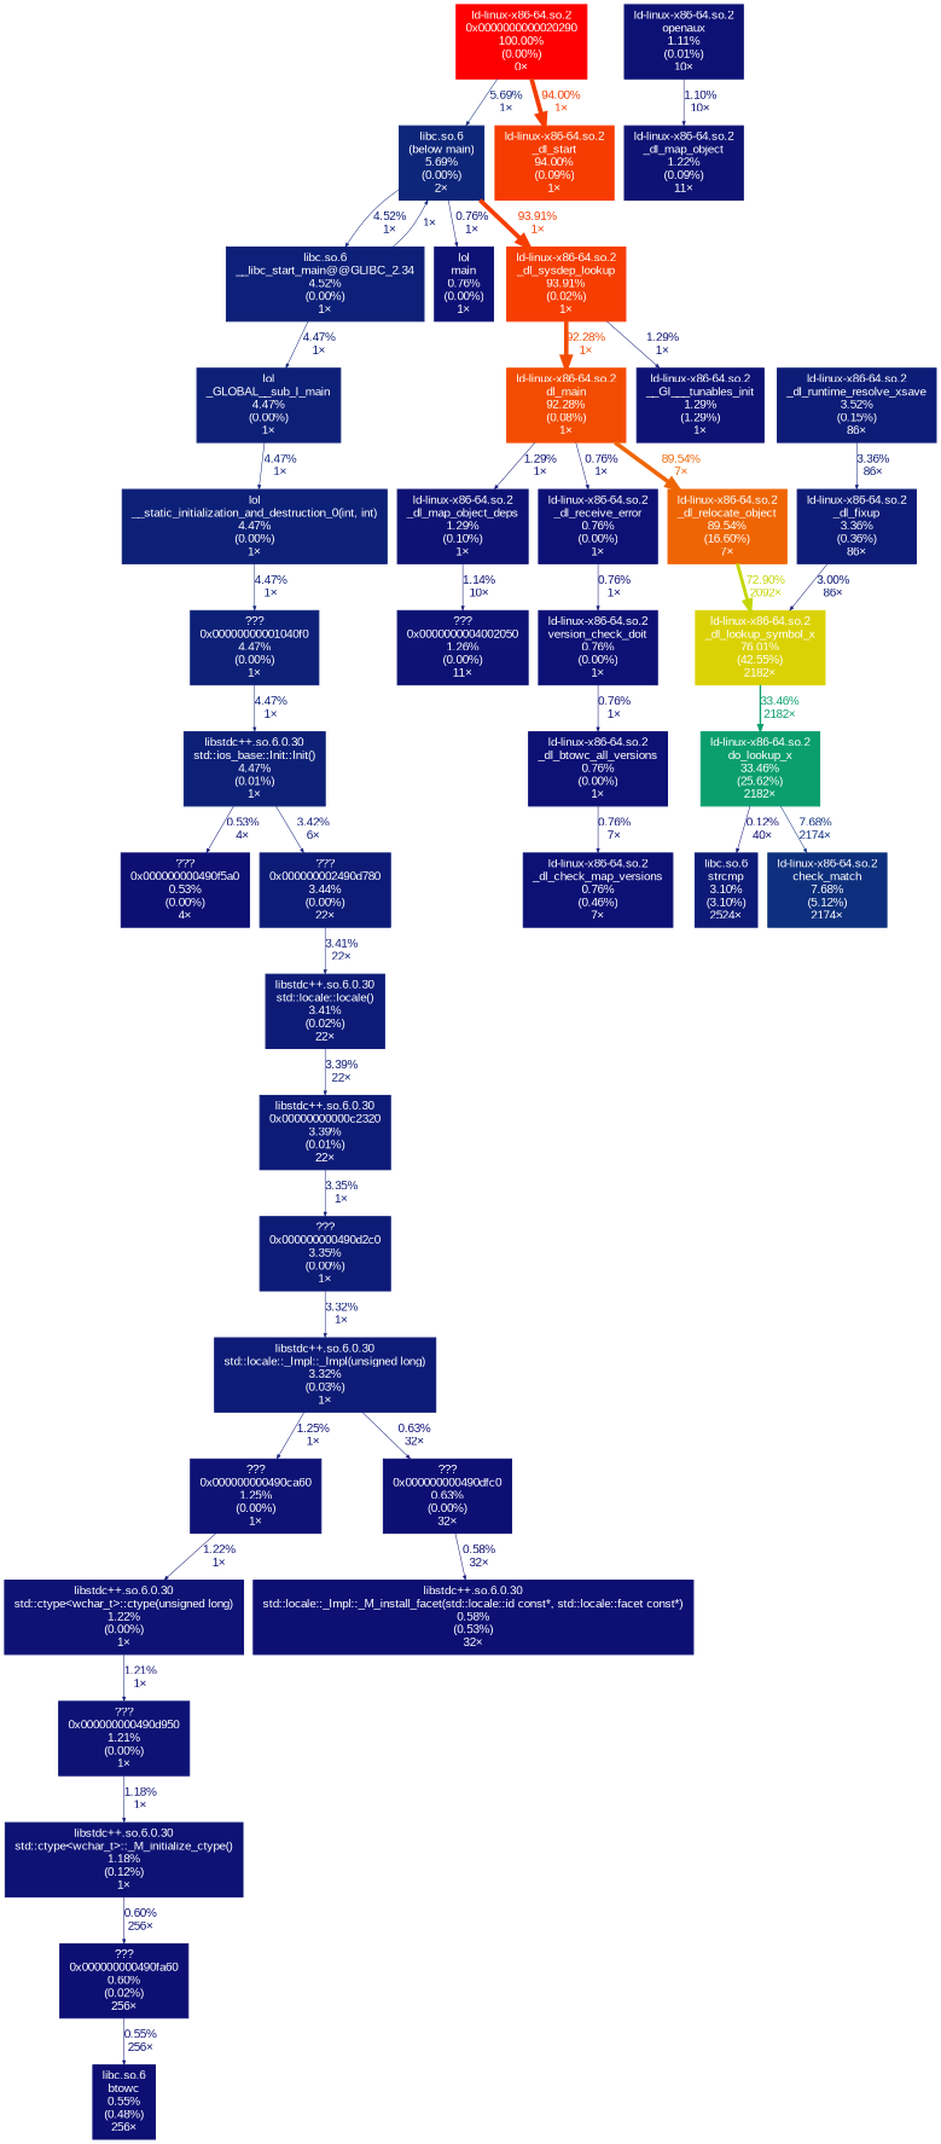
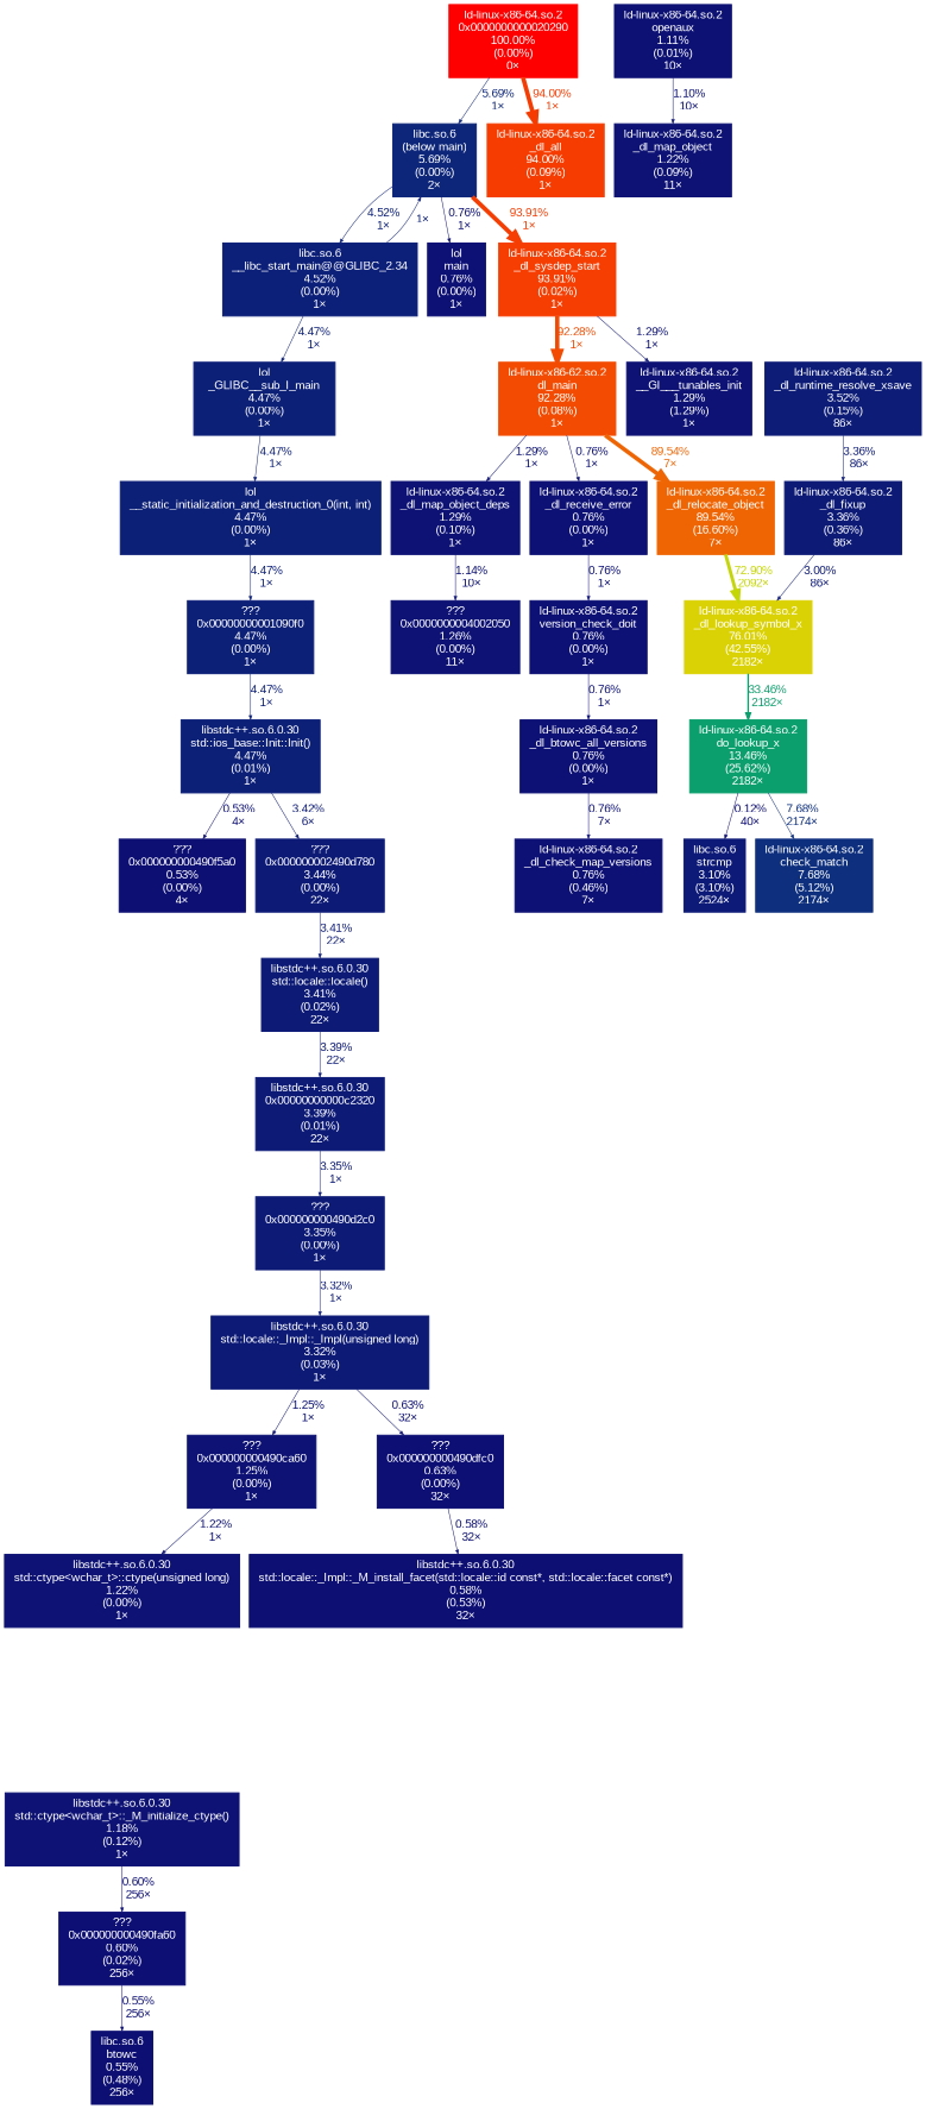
  digraph {
    fontname=Arial
    nodesep=0.125
    ranksep=0.25
    node [color="#0d1274" fontcolor="#ffffff" fontname=Arial fontsize=10.00 shape=box style=filled]
    edge [arrowsize=0.35 color="#0d1274" fontcolor="#0d1274" fontname=Arial fontsize=10.00 labeldistance=0.50 penwidth=0.50]
    n1 [color="#0d267a" height=0 label="libc.so.6\n(below main)\n5.69%\n(0.00%)\n2×" width=0]
    n2 [color="#0d2079" height=0 label="libc.so.6\n__libc_start_main@@GLIBC_2.34\n4.52%\n(0.00%)\n1×" width=0]
    n3 [color="#0d1074" height=0 label="lol\nmain\n0.76%\n(0.00%)\n1×" width=0]
-   n4 [color="#f63d02" height=0 label="ld-linux-x86-64.so.2\n_dl_sysdep_lookup\n93.91%\n(0.02%)\n1×" width=0]
-   n5 [color="#0d2078" height=0 label="lol\n_GLOBAL__sub_I_main\n4.47%\n(0.00%)\n1×" width=0]
+   n4 [color="#f63d02" height=0 label="ld-linux-x86-64.so.2\n_dl_sysdep_start\n93.91%\n(0.02%)\n1×" width=0]
+   n5 [color="#0d2078" height=0 label="lol\n_GLIBC__sub_I_main\n4.47%\n(0.00%)\n1×" width=0]
    n6 [color="#0d2078" height=0 label="lol\n__static_initialization_and_destruction_0(int, int)\n4.47%\n(0.00%)\n1×" width=0]
    n7 [color="#ff0000" height=0 label="ld-linux-x86-64.so.2\n0x0000000000020290\n100.00%\n(0.00%)\n0×" width=0]
-   n8 [color="#f63c01" height=0 label="ld-linux-x86-64.so.2\n_dl_start\n94.00%\n(0.09%)\n1×" width=0]
+   n8 [color="#f63c01" height=0 label="ld-linux-x86-64.so.2\n_dl_all\n94.00%\n(0.09%)\n1×" width=0]
    n9 [height=0 label="ld-linux-x86-64.so.2\n__GI___tunables_init\n1.29%\n(1.29%)\n1×" width=0]
-   n10 [color="#f34c02" height=0 label="ld-linux-x86-64.so.2\ndl_main\n92.28%\n(0.08%)\n1×" width=0]
+   n10 [color="#f34c02" height=0 label="ld-linux-x86-62.so.2\ndl_main\n92.28%\n(0.08%)\n1×" width=0]
    n11 [color="#0d1b77" height=0 label="libstdc++.so.6.0.30\n0x00000000000c2320\n3.39%\n(0.01%)\n22×" width=0]
    n12 [color="#0d1b77" height=0 label="???\n0x000000000490d2c0\n3.35%\n(0.00%)\n1×" width=0]
    n13 [color="#0d1b77" height=0 label="libstdc++.so.6.0.30\nstd::locale::_Impl::_Impl(unsigned long)\n3.32%\n(0.03%)\n1×" width=0]
    n14 [height=0 label="???\n0x000000000490ca60\n1.25%\n(0.00%)\n1×" width=0]
    n15 [color="#0d0f74" height=0 label="???\n0x000000000490dfc0\n0.63%\n(0.00%)\n32×" width=0]
-   n16 [color="#0d2078" height=0 label="???\n0x00000000001040f0\n4.47%\n(0.00%)\n1×" width=0]
+   n16 [color="#0d2078" height=0 label="???\n0x00000000001090f0\n4.47%\n(0.00%)\n1×" width=0]
    n17 [color="#0d2078" height=0 label="libstdc++.so.6.0.30\nstd::ios_base::Init::Init()\n4.47%\n(0.01%)\n1×" width=0]
    n18 [color="#0d1b77" height=0 label="???\n0x000000002490d780\n3.44%\n(0.00%)\n22×" width=0]
    n19 [color="#0d0f73" height=0 label="???\n0x000000000490f5a0\n0.53%\n(0.00%)\n4×" width=0]
    n20 [color="#0d1b77" height=0 label="libstdc++.so.6.0.30\nstd::locale::locale()\n3.41%\n(0.02%)\n22×" width=0]
    n21 [height=0 label="???\n0x0000000004002050\n1.26%\n(0.00%)\n11×" width=0]
    n22 [color="#0d1174" height=0 label="ld-linux-x86-64.so.2\nopenaux\n1.11%\n(0.01%)\n10×" width=0]
    n23 [height=0 label="ld-linux-x86-64.so.2\n_dl_map_object\n1.22%\n(0.09%)\n11×" width=0]
    n24 [height=0 label="libstdc++.so.6.0.30\nstd::ctype<wchar_t>::ctype(unsigned long)\n1.22%\n(0.00%)\n1×" width=0]
-   n25 [height=0 label="???\n0x000000000490d950\n1.21%\n(0.00%)\n1×" width=0]
    n26 [height=0 label="libstdc++.so.6.0.30\nstd::ctype<wchar_t>::_M_initialize_ctype()\n1.18%\n(0.12%)\n1×" width=0]
    n27 [color="#0d0f73" height=0 label="libstdc++.so.6.0.30\nstd::locale::_Impl::_M_install_facet(std::locale::id const*, std::locale::facet const*)\n0.58%\n(0.53%)\n32×" width=0]
    n28 [color="#0d0f74" height=0 label="???\n0x000000000490fa60\n0.60%\n(0.02%)\n256×" width=0]
    n29 [color="#0d0f73" height=0 label="libc.so.6\nbtowc\n0.55%\n(0.48%)\n256×" width=0]
    n30 [color="#0d1074" height=0 label="ld-linux-x86-64.so.2\n_dl_btowc_all_versions\n0.76%\n(0.00%)\n1×" width=0]
    n31 [color="#0d1074" height=0 label="ld-linux-x86-64.so.2\n_dl_check_map_versions\n0.76%\n(0.46%)\n7×" width=0]
    n32 [color="#0d1b77" height=0 label="ld-linux-x86-64.so.2\n_dl_fixup\n3.36%\n(0.36%)\n86×" width=0]
    n33 [color="#dbd205" height=0 label="ld-linux-x86-64.so.2\n_dl_lookup_symbol_x\n76.01%\n(42.55%)\n2182×" width=0]
-   n34 [color="#0b9f6d" height=0 label="ld-linux-x86-64.so.2\ndo_lookup_x\n33.46%\n(25.62%)\n2182×" width=0]
+   n34 [color="#0b9f6d" height=0 label="ld-linux-x86-64.so.2\ndo_lookup_x\n13.46%\n(25.62%)\n2182×" width=0]
    n35 [color="#0d2f7d" height=0 label="ld-linux-x86-64.so.2\ncheck_match\n7.68%\n(5.12%)\n2174×" width=0]
    n36 [color="#0d1a77" height=0 label="libc.so.6\nstrcmp\n3.10%\n(3.10%)\n2524×" width=0]
    n37 [height=0 label="ld-linux-x86-64.so.2\n_dl_map_object_deps\n1.29%\n(0.10%)\n1×" width=0]
    n38 [color="#0d1074" height=0 label="ld-linux-x86-64.so.2\n_dl_receive_error\n0.76%\n(0.00%)\n1×" width=0]
    n39 [color="#0d1074" height=0 label="ld-linux-x86-64.so.2\nversion_check_doit\n0.76%\n(0.00%)\n1×" width=0]
    n40 [color="#ef6503" height=0 label="ld-linux-x86-64.so.2\n_dl_relocate_object\n89.54%\n(16.60%)\n7×" width=0]
    n41 [color="#0d1c77" height=0 label="ld-linux-x86-64.so.2\n_dl_runtime_resolve_xsave\n3.52%\n(0.15%)\n86×" width=0]
    n1 -> n2 [color="#0d2079" fontcolor="#0d2079" label="4.52%\n1×"]
    n1 -> n3 [color="#0d1074" fontcolor="#0d1074" label="0.76%\n1×"]
    n1 -> n4 [arrowsize=0.97 color="#f63d02" fontcolor="#f63d02" label="93.91%\n1×" labeldistance=3.76 penwidth=3.76]
    n2 -> n1 [color="#0d2079" fontcolor="#0d2079" label="1×"]
    n2 -> n5 [color="#0d2078" fontcolor="#0d2078" label="4.47%\n1×"]
    n4 -> n9 [label="1.29%\n1×"]
    n4 -> n10 [arrowsize=0.96 color="#f34c02" fontcolor="#f34c02" label="92.28%\n1×" labeldistance=3.69 penwidth=3.69]
    n5 -> n6 [color="#0d2078" fontcolor="#0d2078" label="4.47%\n1×"]
    n6 -> n16 [color="#0d2078" fontcolor="#0d2078" label="4.47%\n1×"]
    n7 -> n1 [color="#0d267a" fontcolor="#0d267a" label="5.69%\n1×"]
    n7 -> n8 [arrowsize=0.97 color="#f63c01" fontcolor="#f63c01" label="94.00%\n1×" labeldistance=3.76 penwidth=3.76]
    n10 -> n37 [label="1.29%\n1×"]
    n10 -> n38 [color="#0d1074" fontcolor="#0d1074" label="0.76%\n1×"]
    n10 -> n40 [arrowsize=0.95 color="#ef6503" fontcolor="#ef6503" label="89.54%\n7×" labeldistance=3.58 penwidth=3.58]
    n11 -> n12 [color="#0d1b77" fontcolor="#0d1b77" label="3.35%\n1×"]
    n12 -> n13 [color="#0d1b77" fontcolor="#0d1b77" label="3.32%\n1×"]
    n13 -> n14 [label="1.25%\n1×"]
    n13 -> n15 [color="#0d0f74" fontcolor="#0d0f74" label="0.63%\n32×"]
    n14 -> n24 [label="1.22%\n1×"]
    n15 -> n27 [color="#0d0f73" fontcolor="#0d0f73" label="0.58%\n32×"]
    n16 -> n17 [color="#0d2078" fontcolor="#0d2078" label="4.47%\n1×"]
    n17 -> n18 [color="#0d1b77" fontcolor="#0d1b77" label="3.42%\n6×"]
    n17 -> n19 [color="#0d0f73" fontcolor="#0d0f73" label="0.53%\n4×"]
    n18 -> n20 [color="#0d1b77" fontcolor="#0d1b77" label="3.41%\n22×"]
    n20 -> n11 [color="#0d1b77" fontcolor="#0d1b77" label="3.39%\n22×"]
    n22 -> n23 [color="#0d1174" fontcolor="#0d1174" label="1.10%\n10×"]
-   n24 -> n25 [label="1.21%\n1×"]
-   n25 -> n26 [label="1.18%\n1×"]
    n26 -> n28 [color="#0d0f74" fontcolor="#0d0f74" label="0.60%\n256×"]
    n28 -> n29 [color="#0d0f73" fontcolor="#0d0f73" label="0.55%\n256×"]
    n30 -> n31 [color="#0d1074" fontcolor="#0d1074" label="0.76%\n7×"]
    n32 -> n33 [color="#0d1977" fontcolor="#0d1977" label="3.00%\n86×"]
    n33 -> n34 [arrowsize=0.58 color="#0b9f6d" fontcolor="#0b9f6d" label="33.46%\n2182×" labeldistance=1.34 penwidth=1.34]
    n34 -> n35 [color="#0d2f7d" fontcolor="#0d2f7d" label="7.68%\n2174×"]
    n34 -> n36 [color="#0d0d73" fontcolor="#0d0d73" label="0.12%\n40×"]
    n37 -> n21 [color="#0d1174" fontcolor="#0d1174" label="1.14%\n10×"]
    n38 -> n39 [color="#0d1074" fontcolor="#0d1074" label="0.76%\n1×"]
    n39 -> n30 [color="#0d1074" fontcolor="#0d1074" label="0.76%\n1×"]
    n40 -> n33 [arrowsize=0.85 color="#c5d606" fontcolor="#c5d606" label="72.90%\n2092×" labeldistance=2.92 penwidth=2.92]
    n41 -> n32 [color="#0d1b77" fontcolor="#0d1b77" label="3.36%\n86×"]
  }
